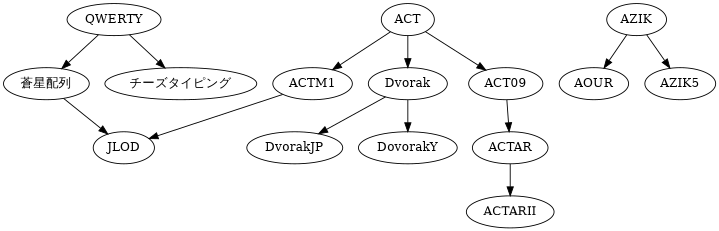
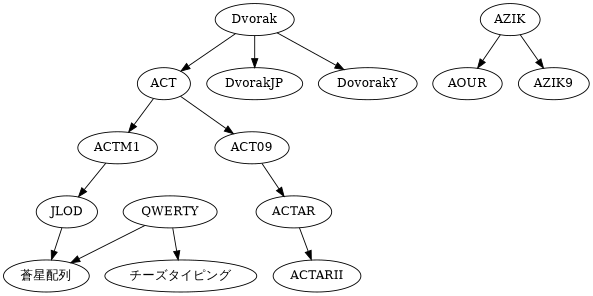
  digraph {
    QWERTY
    "蒼星配列"
    "チーズタイピング"
    AZIK
    AOUR
-   AZIK5
+   AZIK5 [label=AZIK9]
    JLOD
    Dvorak
    ACT
    DvorakJP
    DovorakY
    ACTM1
    ACT09
    ACTAR
    ACTARII
    QWERTY -> "蒼星配列"
    QWERTY -> "チーズタイピング"
-   "蒼星配列" -> JLOD
+   JLOD -> "蒼星配列"
    AZIK -> AOUR
    AZIK -> AZIK5
-   ACT -> Dvorak
+   Dvorak -> ACT
    Dvorak -> DvorakJP
    Dvorak -> DovorakY
    ACT -> ACTM1
    ACT -> ACT09
    ACTM1 -> JLOD
    ACT09 -> ACTAR
    ACTAR -> ACTARII
  }
